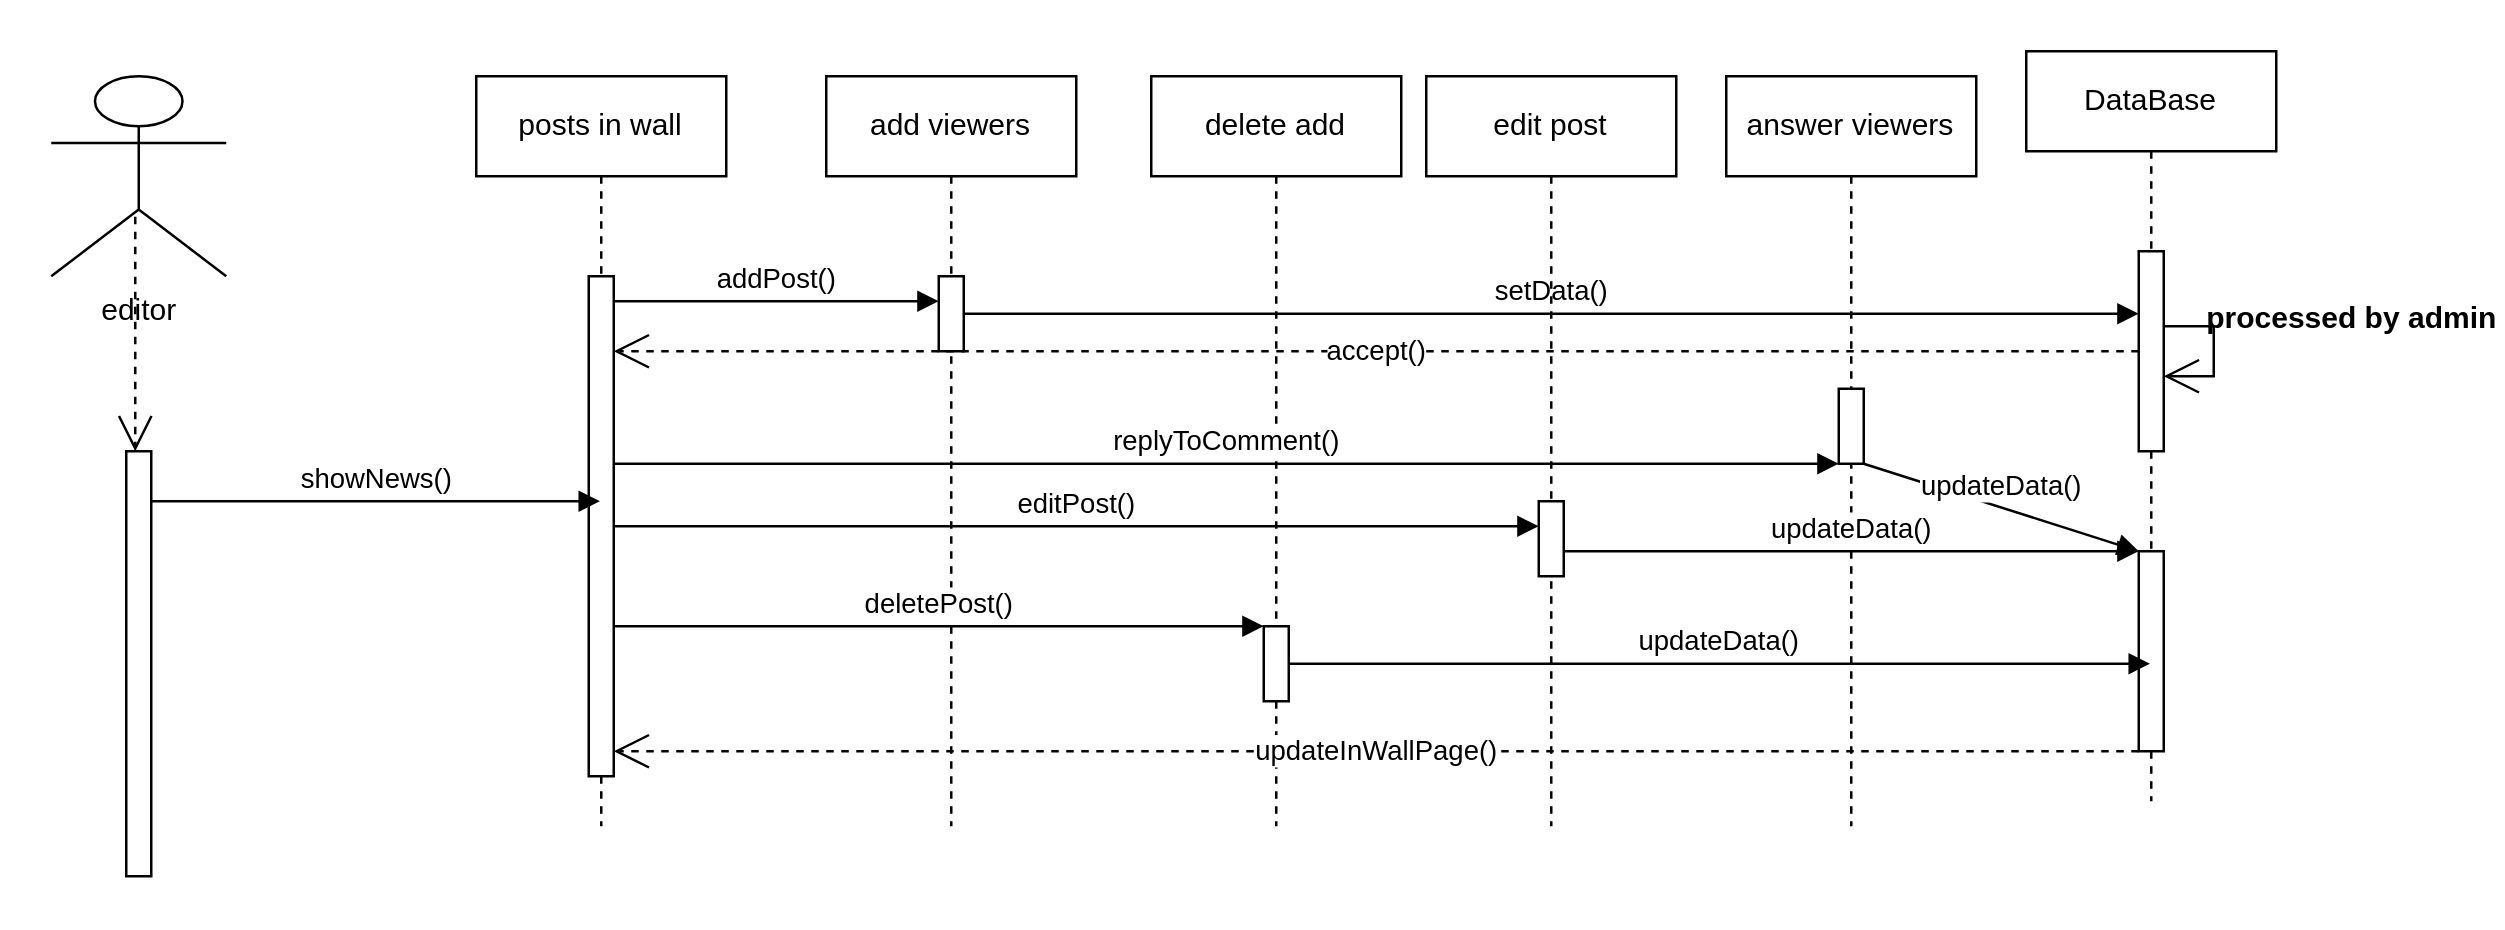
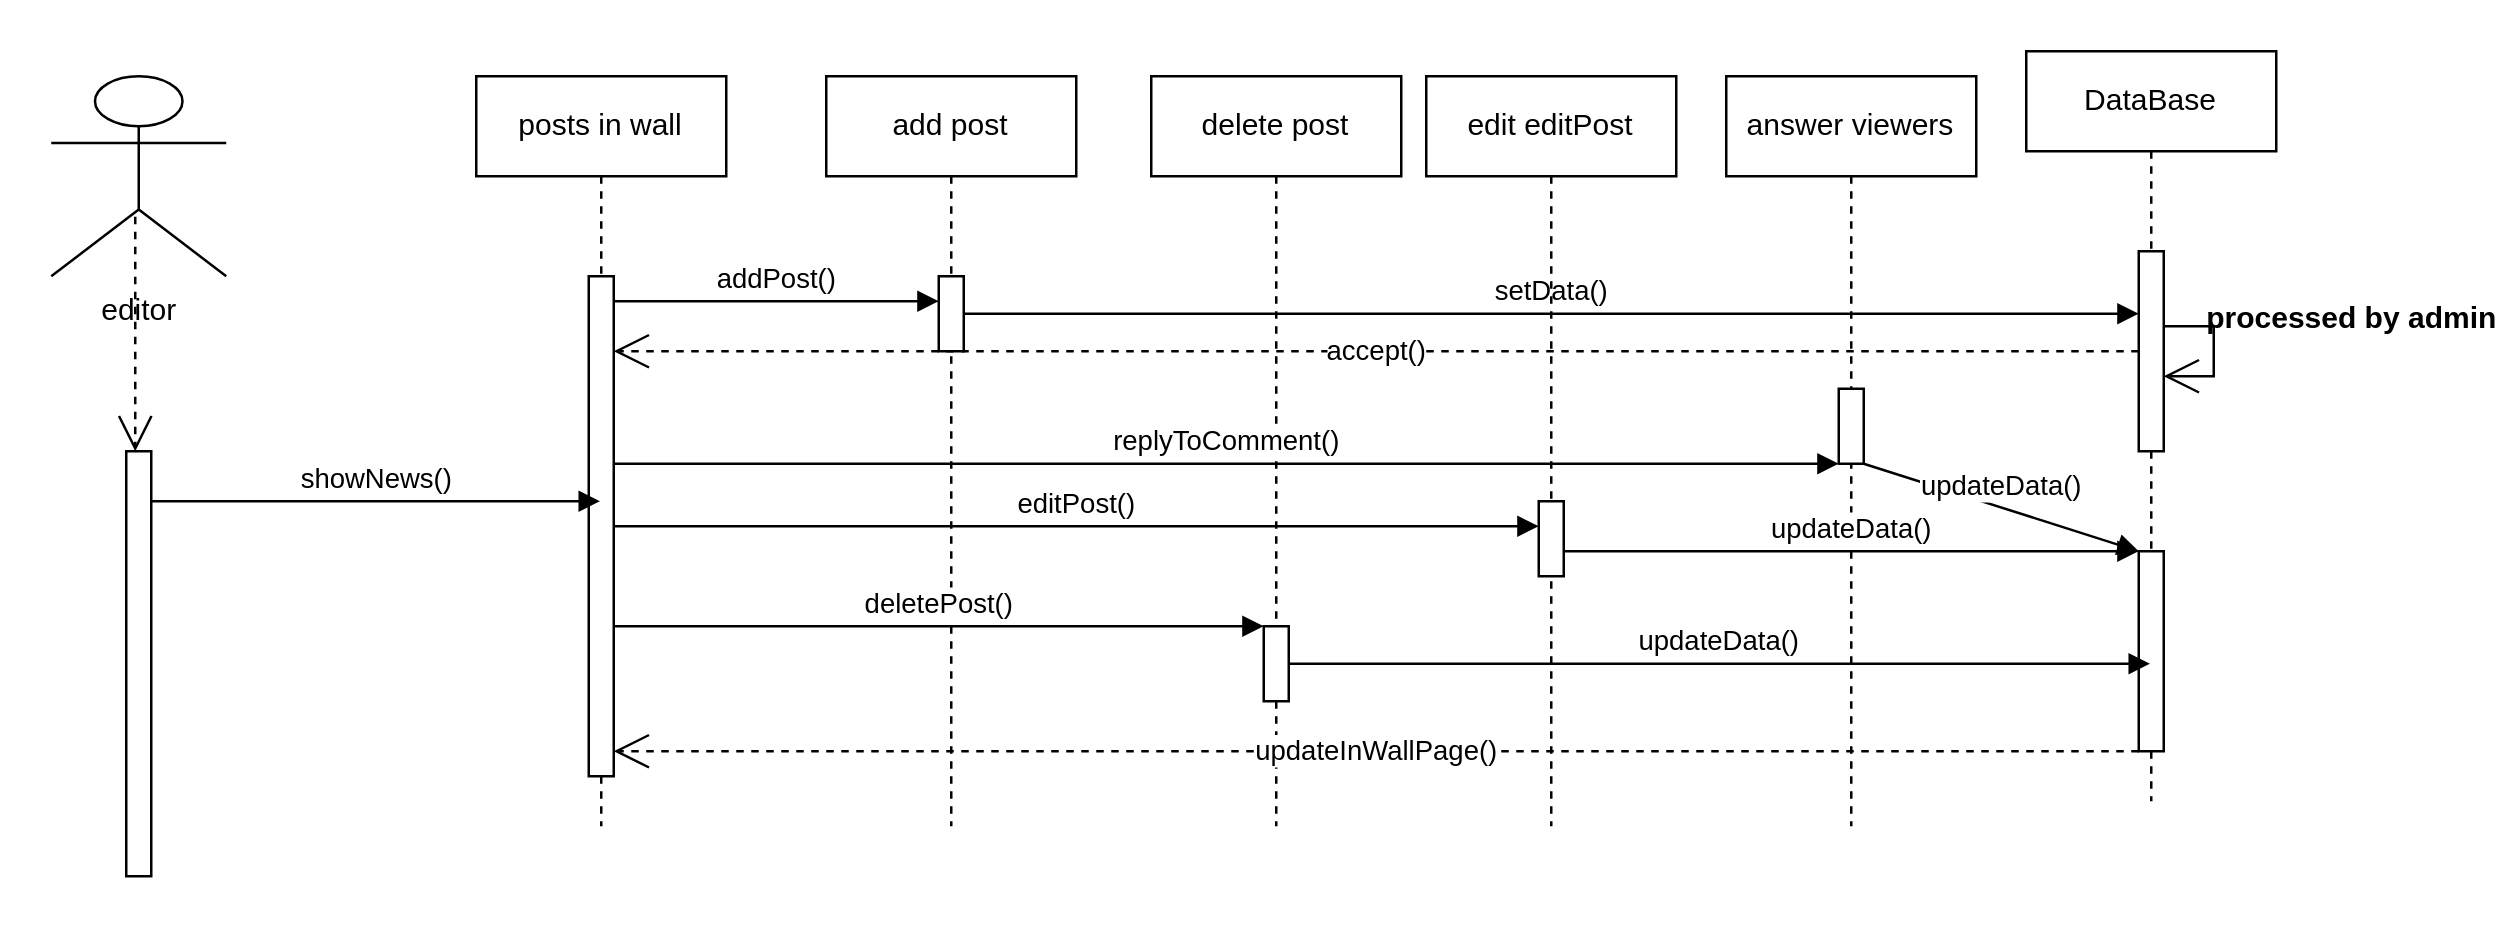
  <mxCell id="0" />
  <mxCell id="1" parent="0" />
  <mxCell id="2" value="posts in wall" style="shape=umlLifeline;perimeter=lifelinePerimeter;whiteSpace=wrap;html=1;container=0;dropTarget=0;collapsible=0;recursiveResize=0;outlineConnect=0;portConstraint=eastwest;newEdgeStyle={&quot;edgeStyle&quot;:&quot;elbowEdgeStyle&quot;,&quot;elbow&quot;:&quot;vertical&quot;,&quot;curved&quot;:0,&quot;rounded&quot;:0};" parent="1" vertex="1"><mxGeometry x="190" y="30" width="100" height="300" as="geometry" /></mxCell>
  <mxCell id="3" value="" style="html=1;points=[];perimeter=orthogonalPerimeter;outlineConnect=0;targetShapes=umlLifeline;portConstraint=eastwest;newEdgeStyle={&quot;edgeStyle&quot;:&quot;elbowEdgeStyle&quot;,&quot;elbow&quot;:&quot;vertical&quot;,&quot;curved&quot;:0,&quot;rounded&quot;:0};" parent="2" vertex="1"><mxGeometry x="45" y="80" width="10" height="200" as="geometry" /></mxCell>
  <mxCell id="4" value="editor" style="shape=umlActor;verticalLabelPosition=bottom;verticalAlign=top;html=1;" vertex="1" parent="1"><mxGeometry x="20" y="30" width="70" height="80" as="geometry" /></mxCell>
  <mxCell id="5" value="" style="html=1;points=[];perimeter=orthogonalPerimeter;outlineConnect=0;targetShapes=umlLifeline;portConstraint=eastwest;newEdgeStyle={&quot;edgeStyle&quot;:&quot;elbowEdgeStyle&quot;,&quot;elbow&quot;:&quot;vertical&quot;,&quot;curved&quot;:0,&quot;rounded&quot;:0};" vertex="1" parent="1"><mxGeometry x="50" y="180" width="10" height="170" as="geometry" /></mxCell>
  <mxCell id="6" value="" style="text;strokeColor=none;fillColor=none;align=left;verticalAlign=middle;spacingTop=-1;spacingLeft=4;spacingRight=4;rotatable=0;labelPosition=right;points=[];portConstraint=eastwest;" vertex="1" parent="1"><mxGeometry x="400" y="200" width="20" height="14" as="geometry" /></mxCell>
  <mxCell id="7" value="" style="endArrow=open;endSize=12;dashed=1;html=1;rounded=0;exitX=0.48;exitY=0.702;exitDx=0;exitDy=0;exitPerimeter=0;" edge="1" parent="1" source="4" target="5"><mxGeometry width="160" relative="1" as="geometry"><mxPoint x="330" y="200" as="sourcePoint" /><mxPoint x="490" y="200" as="targetPoint" /></mxGeometry></mxCell>
  <mxCell id="8" value="DataBase" style="shape=umlLifeline;perimeter=lifelinePerimeter;whiteSpace=wrap;html=1;container=0;dropTarget=0;collapsible=0;recursiveResize=0;outlineConnect=0;portConstraint=eastwest;newEdgeStyle={&quot;edgeStyle&quot;:&quot;elbowEdgeStyle&quot;,&quot;elbow&quot;:&quot;vertical&quot;,&quot;curved&quot;:0,&quot;rounded&quot;:0};" vertex="1" parent="1"><mxGeometry x="810" y="20" width="100" height="300" as="geometry" /></mxCell>
  <mxCell id="9" value="" style="html=1;points=[];perimeter=orthogonalPerimeter;outlineConnect=0;targetShapes=umlLifeline;portConstraint=eastwest;newEdgeStyle={&quot;edgeStyle&quot;:&quot;elbowEdgeStyle&quot;,&quot;elbow&quot;:&quot;vertical&quot;,&quot;curved&quot;:0,&quot;rounded&quot;:0};" vertex="1" parent="8"><mxGeometry x="45" y="80" width="10" height="80" as="geometry" /></mxCell>
  <mxCell id="10" value="" style="endArrow=open;endFill=1;endSize=12;html=1;rounded=0;" edge="1" parent="8" source="9" target="9"><mxGeometry width="160" relative="1" as="geometry"><mxPoint x="-350" y="170" as="sourcePoint" /><mxPoint x="-190" y="170" as="targetPoint" /></mxGeometry></mxCell>
  <mxCell id="11" value="" style="html=1;points=[];perimeter=orthogonalPerimeter;outlineConnect=0;targetShapes=umlLifeline;portConstraint=eastwest;newEdgeStyle={&quot;edgeStyle&quot;:&quot;elbowEdgeStyle&quot;,&quot;elbow&quot;:&quot;vertical&quot;,&quot;curved&quot;:0,&quot;rounded&quot;:0};" vertex="1" parent="8"><mxGeometry x="45" y="200" width="10" height="80" as="geometry" /></mxCell>
  <mxCell id="12" value="showNews()" style="html=1;verticalAlign=bottom;endArrow=block;curved=0;rounded=0;" edge="1" parent="1"><mxGeometry width="80" relative="1" as="geometry"><mxPoint x="60" y="200" as="sourcePoint" /><mxPoint x="239.5" y="200" as="targetPoint" /></mxGeometry></mxCell>
- <mxCell id="13" value="add viewers" style="shape=umlLifeline;perimeter=lifelinePerimeter;whiteSpace=wrap;html=1;container=0;dropTarget=0;collapsible=0;recursiveResize=0;outlineConnect=0;portConstraint=eastwest;newEdgeStyle={&quot;edgeStyle&quot;:&quot;elbowEdgeStyle&quot;,&quot;elbow&quot;:&quot;vertical&quot;,&quot;curved&quot;:0,&quot;rounded&quot;:0};" vertex="1" parent="1"><mxGeometry x="330" y="30" width="100" height="300" as="geometry" /></mxCell>
+ <mxCell id="13" value="add post" style="shape=umlLifeline;perimeter=lifelinePerimeter;whiteSpace=wrap;html=1;container=0;dropTarget=0;collapsible=0;recursiveResize=0;outlineConnect=0;portConstraint=eastwest;newEdgeStyle={&quot;edgeStyle&quot;:&quot;elbowEdgeStyle&quot;,&quot;elbow&quot;:&quot;vertical&quot;,&quot;curved&quot;:0,&quot;rounded&quot;:0};" vertex="1" parent="1"><mxGeometry x="330" y="30" width="100" height="300" as="geometry" /></mxCell>
  <mxCell id="14" value="" style="html=1;points=[];perimeter=orthogonalPerimeter;outlineConnect=0;targetShapes=umlLifeline;portConstraint=eastwest;newEdgeStyle={&quot;edgeStyle&quot;:&quot;elbowEdgeStyle&quot;,&quot;elbow&quot;:&quot;vertical&quot;,&quot;curved&quot;:0,&quot;rounded&quot;:0};" vertex="1" parent="13"><mxGeometry x="45" y="80" width="10" height="30" as="geometry" /></mxCell>
  <mxCell id="15" value="addPost()" style="html=1;verticalAlign=bottom;endArrow=block;curved=0;rounded=0;" edge="1" parent="1" target="14"><mxGeometry width="80" relative="1" as="geometry"><mxPoint x="245" y="120" as="sourcePoint" /><mxPoint x="375" y="120" as="targetPoint" /></mxGeometry></mxCell>
  <mxCell id="16" value="setData()" style="html=1;verticalAlign=bottom;endArrow=block;curved=0;rounded=0;" edge="1" parent="1" source="14" target="9"><mxGeometry width="80" relative="1" as="geometry"><mxPoint x="385" y="120" as="sourcePoint" /><mxPoint x="725" y="120" as="targetPoint" /></mxGeometry></mxCell>
  <mxCell id="17" value="processed by admin" style="text;align=center;fontStyle=1;verticalAlign=middle;spacingLeft=3;spacingRight=3;strokeColor=none;rotatable=0;points=[[0,0.5],[1,0.5]];portConstraint=eastwest;html=1;" vertex="1" parent="1"><mxGeometry x="900" y="114" width="80" height="26" as="geometry" /></mxCell>
  <mxCell id="18" value="accept()" style="endArrow=open;endSize=12;dashed=1;html=1;rounded=0;" edge="1" parent="1" source="9" target="3"><mxGeometry width="160" relative="1" as="geometry"><mxPoint x="330" y="200" as="sourcePoint" /><mxPoint x="490" y="200" as="targetPoint" /></mxGeometry></mxCell>
- <mxCell id="19" value="delete add" style="shape=umlLifeline;perimeter=lifelinePerimeter;whiteSpace=wrap;html=1;container=0;dropTarget=0;collapsible=0;recursiveResize=0;outlineConnect=0;portConstraint=eastwest;newEdgeStyle={&quot;edgeStyle&quot;:&quot;elbowEdgeStyle&quot;,&quot;elbow&quot;:&quot;vertical&quot;,&quot;curved&quot;:0,&quot;rounded&quot;:0};" vertex="1" parent="1"><mxGeometry x="460" y="30" width="100" height="300" as="geometry" /></mxCell>
+ <mxCell id="19" value="delete post" style="shape=umlLifeline;perimeter=lifelinePerimeter;whiteSpace=wrap;html=1;container=0;dropTarget=0;collapsible=0;recursiveResize=0;outlineConnect=0;portConstraint=eastwest;newEdgeStyle={&quot;edgeStyle&quot;:&quot;elbowEdgeStyle&quot;,&quot;elbow&quot;:&quot;vertical&quot;,&quot;curved&quot;:0,&quot;rounded&quot;:0};" vertex="1" parent="1"><mxGeometry x="460" y="30" width="100" height="300" as="geometry" /></mxCell>
  <mxCell id="20" value="" style="html=1;points=[];perimeter=orthogonalPerimeter;outlineConnect=0;targetShapes=umlLifeline;portConstraint=eastwest;newEdgeStyle={&quot;edgeStyle&quot;:&quot;elbowEdgeStyle&quot;,&quot;elbow&quot;:&quot;vertical&quot;,&quot;curved&quot;:0,&quot;rounded&quot;:0};" vertex="1" parent="19"><mxGeometry x="45" y="220" width="10" height="30" as="geometry" /></mxCell>
  <mxCell id="21" value="deletePost()" style="html=1;verticalAlign=bottom;endArrow=block;curved=0;rounded=0;" edge="1" parent="1" source="3" target="20"><mxGeometry width="80" relative="1" as="geometry"><mxPoint x="270" y="264.5" as="sourcePoint" /><mxPoint x="400" y="264.5" as="targetPoint" /></mxGeometry></mxCell>
- <mxCell id="22" value="edit post" style="shape=umlLifeline;perimeter=lifelinePerimeter;whiteSpace=wrap;html=1;container=0;dropTarget=0;collapsible=0;recursiveResize=0;outlineConnect=0;portConstraint=eastwest;newEdgeStyle={&quot;edgeStyle&quot;:&quot;elbowEdgeStyle&quot;,&quot;elbow&quot;:&quot;vertical&quot;,&quot;curved&quot;:0,&quot;rounded&quot;:0};" vertex="1" parent="1"><mxGeometry x="570" y="30" width="100" height="300" as="geometry" /></mxCell>
+ <mxCell id="22" value="edit editPost" style="shape=umlLifeline;perimeter=lifelinePerimeter;whiteSpace=wrap;html=1;container=0;dropTarget=0;collapsible=0;recursiveResize=0;outlineConnect=0;portConstraint=eastwest;newEdgeStyle={&quot;edgeStyle&quot;:&quot;elbowEdgeStyle&quot;,&quot;elbow&quot;:&quot;vertical&quot;,&quot;curved&quot;:0,&quot;rounded&quot;:0};" vertex="1" parent="1"><mxGeometry x="570" y="30" width="100" height="300" as="geometry" /></mxCell>
  <mxCell id="23" value="" style="html=1;points=[];perimeter=orthogonalPerimeter;outlineConnect=0;targetShapes=umlLifeline;portConstraint=eastwest;newEdgeStyle={&quot;edgeStyle&quot;:&quot;elbowEdgeStyle&quot;,&quot;elbow&quot;:&quot;vertical&quot;,&quot;curved&quot;:0,&quot;rounded&quot;:0};" vertex="1" parent="22"><mxGeometry x="45" y="170" width="10" height="30" as="geometry" /></mxCell>
  <mxCell id="24" value="updateData()" style="html=1;verticalAlign=bottom;endArrow=block;curved=0;rounded=0;" edge="1" parent="1" source="20" target="8"><mxGeometry width="80" relative="1" as="geometry"><mxPoint x="340" y="440" as="sourcePoint" /><mxPoint x="550" y="440" as="targetPoint" /></mxGeometry></mxCell>
  <mxCell id="25" value="editPost()" style="html=1;verticalAlign=bottom;endArrow=block;curved=0;rounded=0;" edge="1" parent="1" source="3" target="23"><mxGeometry width="80" relative="1" as="geometry"><mxPoint x="255" y="260" as="sourcePoint" /><mxPoint x="515" y="260" as="targetPoint" /></mxGeometry></mxCell>
  <mxCell id="26" value="updateInWallPage()" style="endArrow=open;endSize=12;dashed=1;html=1;rounded=0;" edge="1" parent="1" source="11"><mxGeometry width="160" relative="1" as="geometry"><mxPoint x="725" y="300" as="sourcePoint" /><mxPoint x="245" y="300" as="targetPoint" /></mxGeometry></mxCell>
  <mxCell id="27" value="answer viewers" style="shape=umlLifeline;perimeter=lifelinePerimeter;whiteSpace=wrap;html=1;container=0;dropTarget=0;collapsible=0;recursiveResize=0;outlineConnect=0;portConstraint=eastwest;newEdgeStyle={&quot;edgeStyle&quot;:&quot;elbowEdgeStyle&quot;,&quot;elbow&quot;:&quot;vertical&quot;,&quot;curved&quot;:0,&quot;rounded&quot;:0};" vertex="1" parent="1"><mxGeometry x="690" y="30" width="100" height="300" as="geometry" /></mxCell>
  <mxCell id="28" value="" style="html=1;points=[];perimeter=orthogonalPerimeter;outlineConnect=0;targetShapes=umlLifeline;portConstraint=eastwest;newEdgeStyle={&quot;edgeStyle&quot;:&quot;elbowEdgeStyle&quot;,&quot;elbow&quot;:&quot;vertical&quot;,&quot;curved&quot;:0,&quot;rounded&quot;:0};" vertex="1" parent="27"><mxGeometry x="45" y="125" width="10" height="30" as="geometry" /></mxCell>
  <mxCell id="29" value="updateData()" style="html=1;verticalAlign=bottom;endArrow=block;curved=0;rounded=0;" edge="1" parent="1" source="23" target="11"><mxGeometry width="80" relative="1" as="geometry"><mxPoint x="635" y="230" as="sourcePoint" /><mxPoint x="865" y="230" as="targetPoint" /></mxGeometry></mxCell>
  <mxCell id="30" value="replyToComment()" style="html=1;verticalAlign=bottom;endArrow=block;curved=0;rounded=0;" edge="1" parent="1" source="3" target="28"><mxGeometry width="80" relative="1" as="geometry"><mxPoint x="300" y="179.5" as="sourcePoint" /><mxPoint x="430" y="179.5" as="targetPoint" /></mxGeometry></mxCell>
  <mxCell id="31" value="updateData()" style="html=1;verticalAlign=bottom;endArrow=block;curved=0;rounded=0;" edge="1" parent="1" source="28" target="11"><mxGeometry width="80" relative="1" as="geometry"><mxPoint x="635" y="230" as="sourcePoint" /><mxPoint x="865" y="230" as="targetPoint" /></mxGeometry></mxCell>
